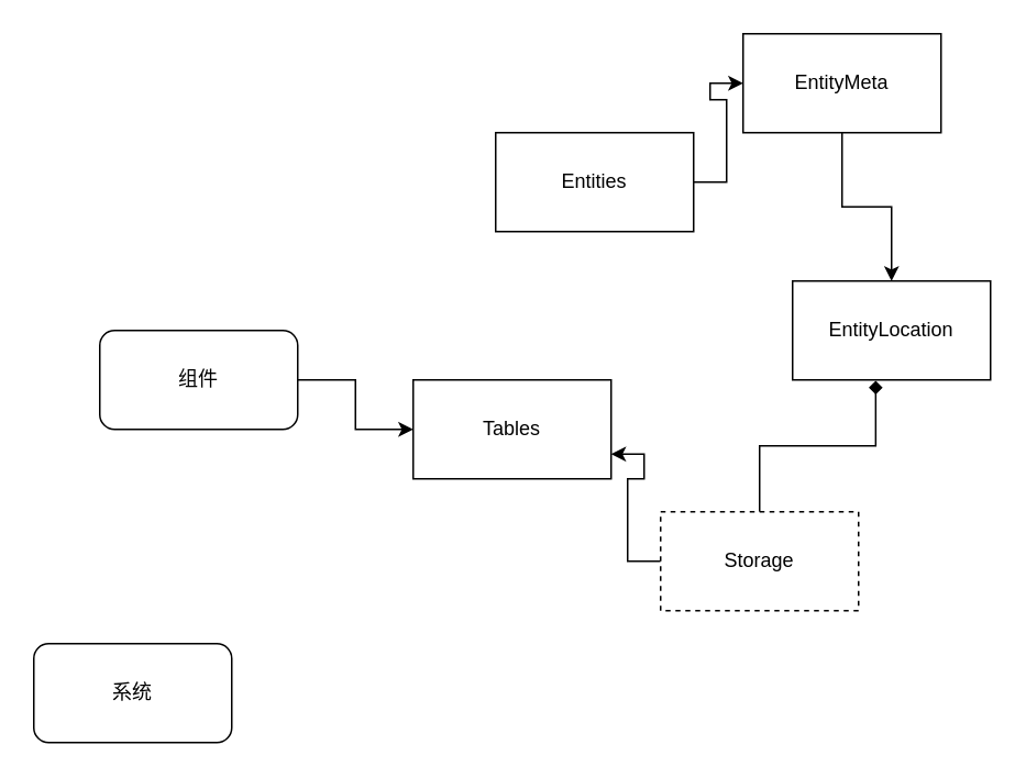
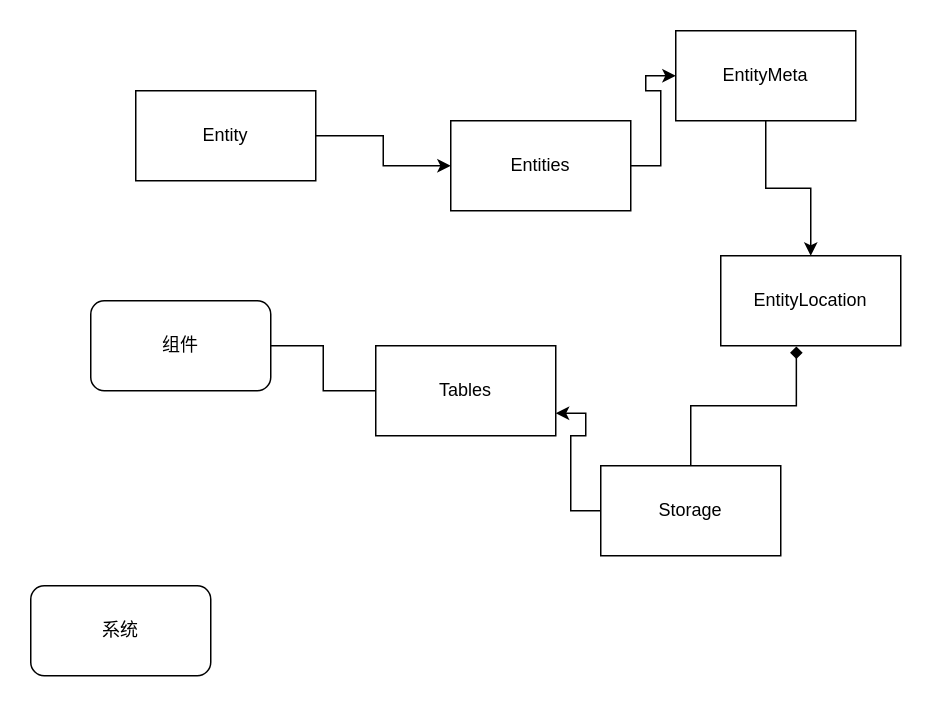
  <mxCell id="0" />
  <mxCell id="1" parent="0" />
- <mxCell id="4" style="edgeStyle=orthogonalEdgeStyle;rounded=0;orthogonalLoop=1;jettySize=auto;html=1;" parent="1" source="5" target="15" edge="1"><mxGeometry relative="1" as="geometry" /></mxCell>
+ <mxCell id="2" style="edgeStyle=orthogonalEdgeStyle;rounded=0;orthogonalLoop=1;jettySize=auto;html=1;entryX=0;entryY=0.5;entryDx=0;entryDy=0;" parent="1" source="3" target="8" edge="1"><mxGeometry relative="1" as="geometry"><mxPoint x="240" y="90" as="targetPoint" /></mxGeometry></mxCell>
+ <mxCell id="3" value="Entity" style="rounded=0;whiteSpace=wrap;html=1;" parent="1" vertex="1"><mxGeometry x="90" y="60" width="120" height="60" as="geometry" /></mxCell>
+ <mxCell id="4" style="edgeStyle=orthogonalEdgeStyle;rounded=0;orthogonalLoop=1;jettySize=auto;html=1;endArrow=none;" parent="1" source="5" target="15" edge="1"><mxGeometry relative="1" as="geometry" /></mxCell>
  <mxCell id="5" value="组件" style="rounded=1;whiteSpace=wrap;html=1;" parent="1" vertex="1"><mxGeometry x="60" y="200" width="120" height="60" as="geometry" /></mxCell>
  <mxCell id="6" value="系统" style="rounded=1;whiteSpace=wrap;html=1;" parent="1" vertex="1"><mxGeometry x="20" y="390" width="120" height="60" as="geometry" /></mxCell>
  <mxCell id="7" style="edgeStyle=orthogonalEdgeStyle;rounded=0;orthogonalLoop=1;jettySize=auto;html=1;entryX=0;entryY=0.5;entryDx=0;entryDy=0;" parent="1" source="8" target="10" edge="1"><mxGeometry relative="1" as="geometry" /></mxCell>
  <mxCell id="8" value="Entities" style="rounded=0;whiteSpace=wrap;html=1;" parent="1" vertex="1"><mxGeometry x="300" y="80" width="120" height="60" as="geometry" /></mxCell>
  <mxCell id="9" style="edgeStyle=orthogonalEdgeStyle;rounded=0;orthogonalLoop=1;jettySize=auto;html=1;" parent="1" source="10" target="11" edge="1"><mxGeometry relative="1" as="geometry" /></mxCell>
  <mxCell id="10" value="EntityMeta" style="rounded=0;whiteSpace=wrap;html=1;" parent="1" vertex="1"><mxGeometry x="450" y="20" width="120" height="60" as="geometry" /></mxCell>
  <mxCell id="11" value="EntityLocation" style="rounded=0;whiteSpace=wrap;html=1;" parent="1" vertex="1"><mxGeometry x="480" y="170" width="120" height="60" as="geometry" /></mxCell>
  <mxCell id="12" style="edgeStyle=orthogonalEdgeStyle;rounded=0;orthogonalLoop=1;jettySize=auto;html=1;entryX=0.42;entryY=1.007;entryDx=0;entryDy=0;entryPerimeter=0;endArrow=diamond;" parent="1" source="14" target="11" edge="1"><mxGeometry relative="1" as="geometry" /></mxCell>
  <mxCell id="13" style="edgeStyle=orthogonalEdgeStyle;rounded=0;orthogonalLoop=1;jettySize=auto;html=1;entryX=1;entryY=0.75;entryDx=0;entryDy=0;" parent="1" source="14" target="15" edge="1"><mxGeometry relative="1" as="geometry" /></mxCell>
- <mxCell id="14" value="Storage" style="rounded=0;whiteSpace=wrap;html=1;dashed=1;" parent="1" vertex="1"><mxGeometry x="400" y="310" width="120" height="60" as="geometry" /></mxCell>
+ <mxCell id="14" value="Storage" style="rounded=0;whiteSpace=wrap;html=1;" parent="1" vertex="1"><mxGeometry x="400" y="310" width="120" height="60" as="geometry" /></mxCell>
  <mxCell id="15" value="Tables" style="rounded=0;whiteSpace=wrap;html=1;" parent="1" vertex="1"><mxGeometry x="250" y="230" width="120" height="60" as="geometry" /></mxCell>
